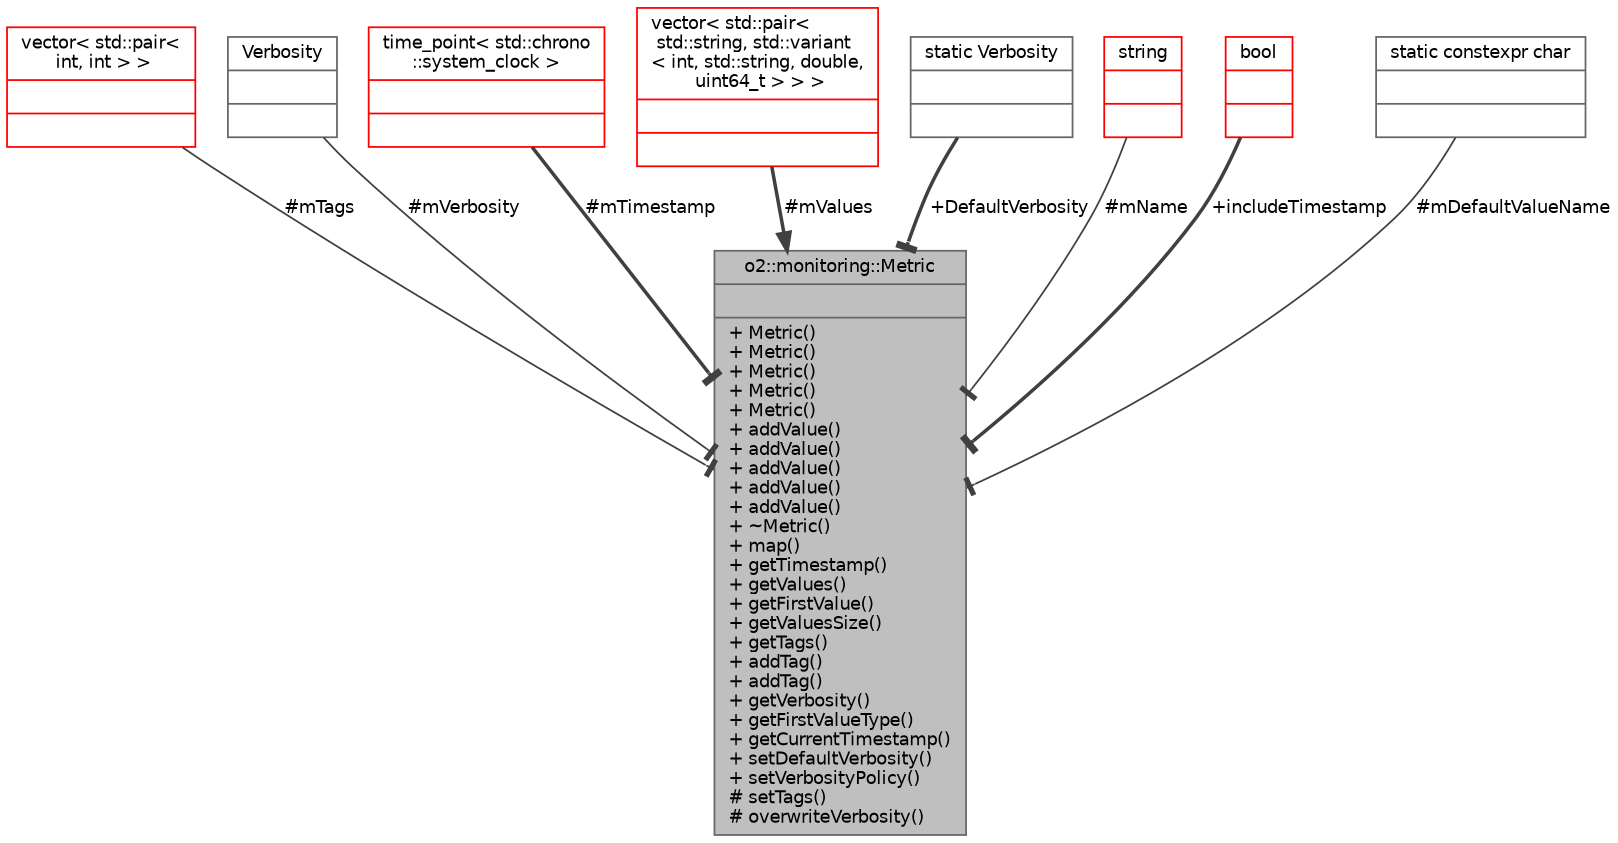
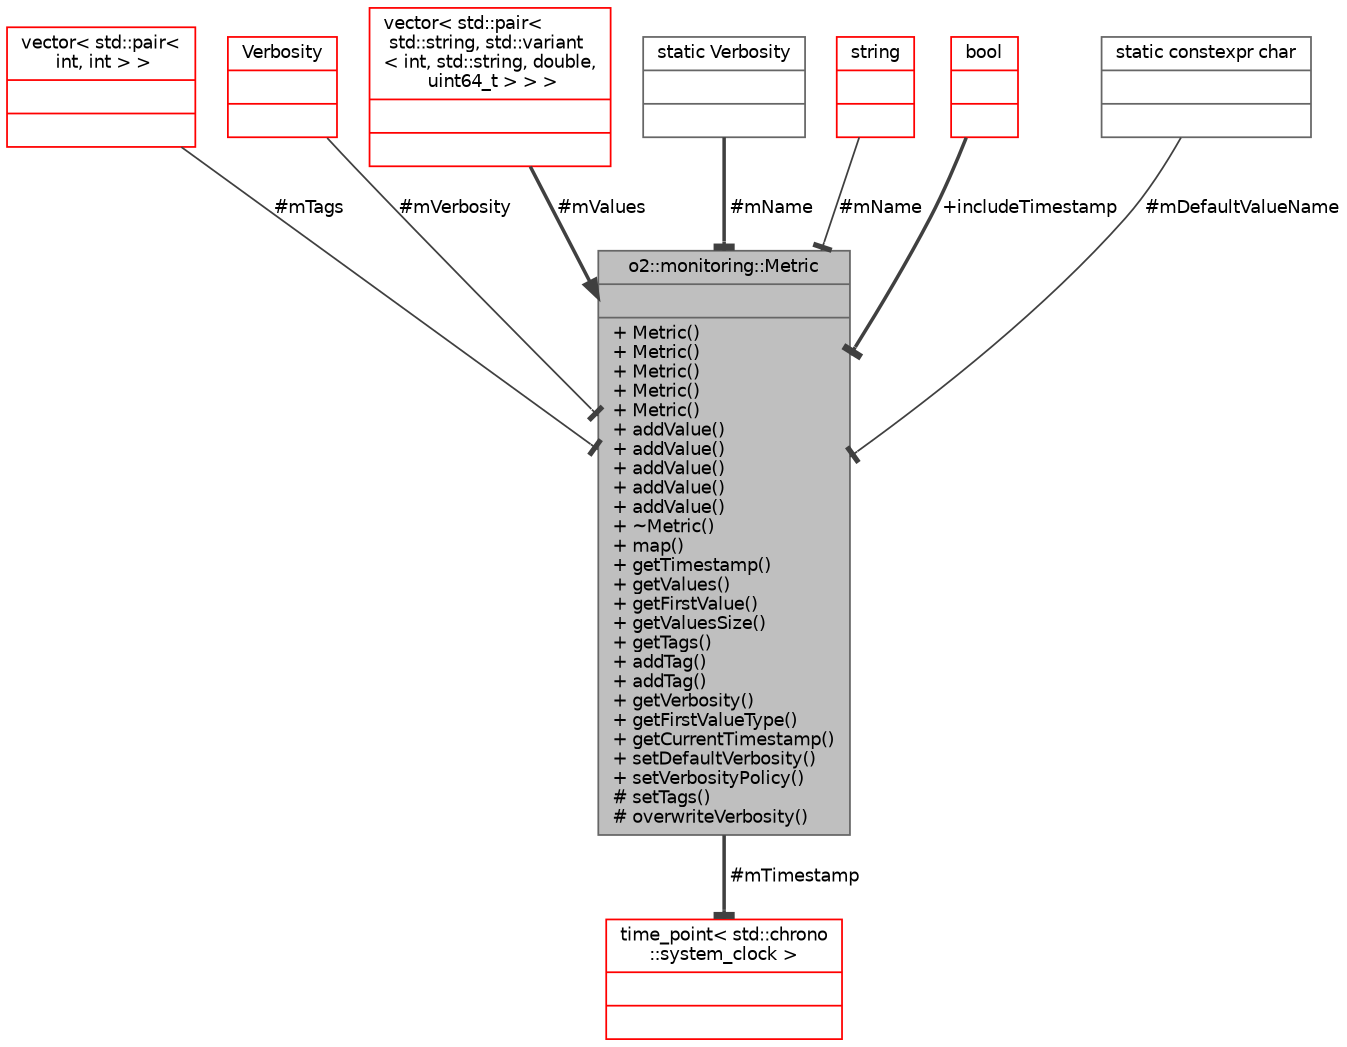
  digraph {
    node [color=red fontname=Helvetica fontsize=10 shape=record]
    edge [arrowhead=tee color=grey25 fontname=Helvetica fontsize=10 labelfontname=Helvetica labelfontsize=10 style=solid]
    n1 [color=gray40 fillcolor=grey75 fontcolor=black height=0.2 label="{o2::monitoring::Metric\n||+ Metric()\l+ Metric()\l+ Metric()\l+ Metric()\l+ Metric()\l+ addValue()\l+ addValue()\l+ addValue()\l+ addValue()\l+ addValue()\l+ ~Metric()\l+ map()\l+ getTimestamp()\l+ getValues()\l+ getFirstValue()\l+ getValuesSize()\l+ getTags()\l+ addTag()\l+ addTag()\l+ getVerbosity()\l+ getFirstValueType()\l+ getCurrentTimestamp()\l+ setDefaultVerbosity()\l+ setVerbosityPolicy()\l# setTags()\l# overwriteVerbosity()\l}" style=filled width=0.4]
    n2 [height=0.2 label="{vector\< std::pair\<\l int, int \> \>\n||}" width=0.4]
-   n3 [color=gray40 height=0.2 label="{Verbosity\n||}" width=0.4]
+   n3 [height=0.2 label="{Verbosity\n||}" width=0.4]
    n4 [height=0.2 label="{time_point\< std::chrono\l::system_clock \>\n||}" width=0.4]
    n5 [height=0.2 label="{vector\< std::pair\<\l std::string, std::variant\l\< int, std::string, double,\l uint64_t \> \> \>\n||}" width=0.4]
    n6 [color=gray40 height=0.2 label="{static Verbosity\n||}" width=0.4]
    n7 [height=0.2 label="{string\n||}" width=0.4]
    n8 [height=0.2 label="{bool\n||}" width=0.4]
    n9 [color=gray40 height=0.2 label="{static constexpr char\n||}" width=0.4]
    n2 -> n1 [label=" #mTags"]
    n3 -> n1 [label=" #mVerbosity"]
-   n4 -> n1 [label=" #mTimestamp" style=bold]
+   n1 -> n4 [label=" #mTimestamp" style=bold]
    n5 -> n1 [arrowhead=normal label=" #mValues" style=bold]
-   n6 -> n1 [label=" +DefaultVerbosity" style=bold]
+   n6 -> n1 [label=" #mName" style=bold]
    n7 -> n1 [label=" #mName"]
    n8 -> n1 [label=" +includeTimestamp" style=bold]
    n9 -> n1 [label=" #mDefaultValueName"]
  }
